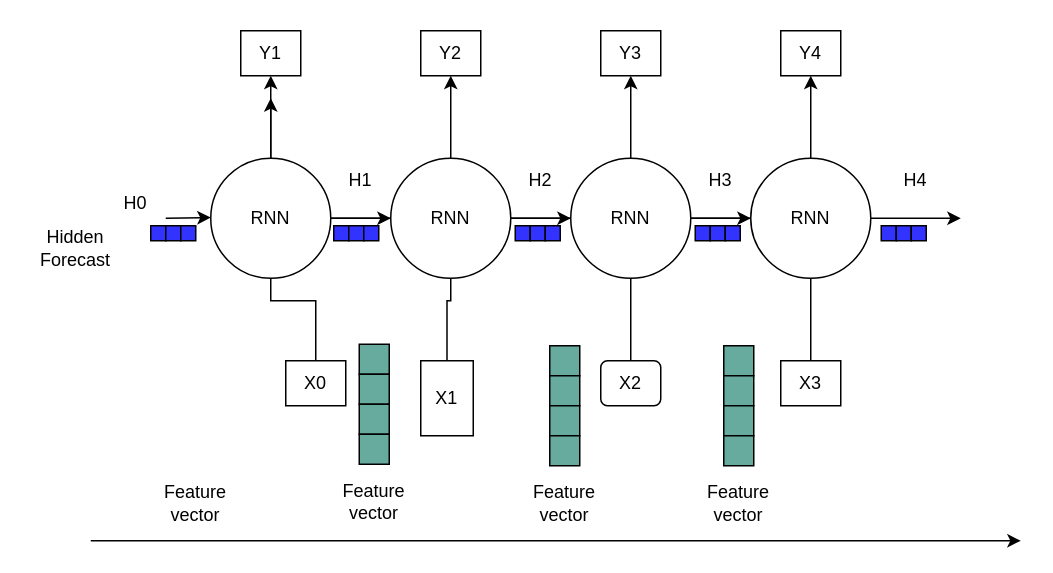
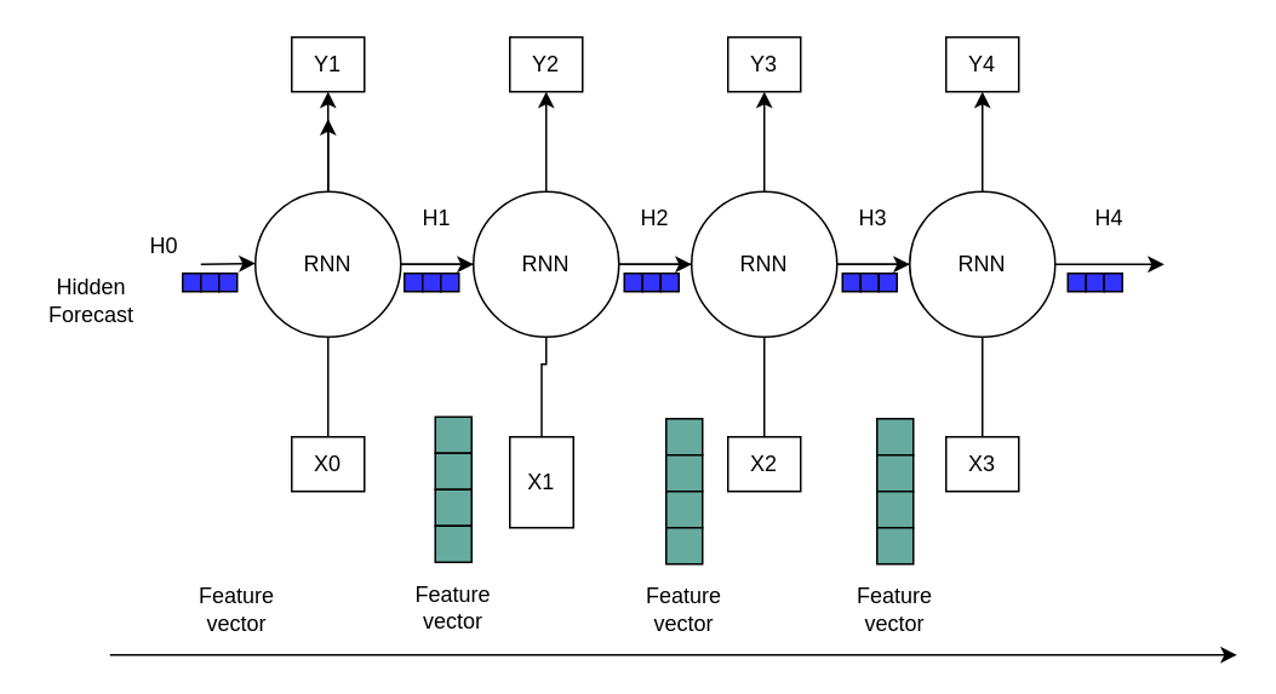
  <mxCell id="0" />
  <mxCell id="1" parent="0" />
  <mxCell id="2" value="" style="edgeStyle=orthogonalEdgeStyle;rounded=0;orthogonalLoop=1;jettySize=auto;html=1;fillColor=#3333FF;" edge="1" parent="1" source="5" target="8"><mxGeometry relative="1" as="geometry" /></mxCell>
  <mxCell id="3" value="" style="edgeStyle=orthogonalEdgeStyle;rounded=0;orthogonalLoop=1;jettySize=auto;html=1;" edge="1" parent="1" source="5"><mxGeometry relative="1" as="geometry"><mxPoint x="180" y="65" as="targetPoint" /></mxGeometry></mxCell>
  <mxCell id="4" value="" style="edgeStyle=orthogonalEdgeStyle;rounded=0;orthogonalLoop=1;jettySize=auto;html=1;" edge="1" parent="1" source="5" target="14"><mxGeometry relative="1" as="geometry" /></mxCell>
  <mxCell id="5" value="" style="rounded=0;whiteSpace=wrap;html=1;" vertex="1" parent="1"><mxGeometry x="160" y="130" width="40" height="30" as="geometry" /></mxCell>
  <mxCell id="6" value="" style="edgeStyle=orthogonalEdgeStyle;rounded=0;orthogonalLoop=1;jettySize=auto;html=1;fillColor=#3333FF;" edge="1" parent="1" source="8" target="11"><mxGeometry relative="1" as="geometry" /></mxCell>
  <mxCell id="7" value="" style="edgeStyle=orthogonalEdgeStyle;rounded=0;orthogonalLoop=1;jettySize=auto;html=1;" edge="1" parent="1" source="8" target="15"><mxGeometry relative="1" as="geometry" /></mxCell>
  <mxCell id="8" value="" style="rounded=0;whiteSpace=wrap;html=1;" vertex="1" parent="1"><mxGeometry x="280" y="130" width="40" height="30" as="geometry" /></mxCell>
  <mxCell id="9" value="" style="edgeStyle=orthogonalEdgeStyle;rounded=0;orthogonalLoop=1;jettySize=auto;html=1;fillColor=#3333FF;" edge="1" parent="1" source="11" target="13"><mxGeometry relative="1" as="geometry" /></mxCell>
  <mxCell id="10" value="" style="edgeStyle=orthogonalEdgeStyle;rounded=0;orthogonalLoop=1;jettySize=auto;html=1;" edge="1" parent="1" source="11" target="16"><mxGeometry relative="1" as="geometry" /></mxCell>
  <mxCell id="11" value="" style="rounded=0;whiteSpace=wrap;html=1;" vertex="1" parent="1"><mxGeometry x="400" y="130" width="40" height="30" as="geometry" /></mxCell>
  <mxCell id="12" value="" style="edgeStyle=orthogonalEdgeStyle;rounded=0;orthogonalLoop=1;jettySize=auto;html=1;" edge="1" parent="1" source="13" target="17"><mxGeometry relative="1" as="geometry" /></mxCell>
  <mxCell id="13" value="" style="rounded=0;whiteSpace=wrap;html=1;" vertex="1" parent="1"><mxGeometry x="520" y="130" width="40" height="30" as="geometry" /></mxCell>
  <mxCell id="14" value="Y1" style="rounded=0;whiteSpace=wrap;html=1;" vertex="1" parent="1"><mxGeometry x="160" y="20" width="40" height="30" as="geometry" /></mxCell>
  <mxCell id="15" value="Y2" style="rounded=0;whiteSpace=wrap;html=1;" vertex="1" parent="1"><mxGeometry x="280" y="20" width="40" height="30" as="geometry" /></mxCell>
  <mxCell id="16" value="Y3" style="rounded=0;whiteSpace=wrap;html=1;" vertex="1" parent="1"><mxGeometry x="400" y="20" width="40" height="30" as="geometry" /></mxCell>
  <mxCell id="17" value="Y4" style="rounded=0;whiteSpace=wrap;html=1;" vertex="1" parent="1"><mxGeometry x="520" y="20" width="40" height="30" as="geometry" /></mxCell>
  <mxCell id="18" style="edgeStyle=orthogonalEdgeStyle;rounded=0;orthogonalLoop=1;jettySize=auto;html=1;exitX=0.5;exitY=0;exitDx=0;exitDy=0;entryX=0.5;entryY=1;entryDx=0;entryDy=0;" edge="1" parent="1" source="19" target="5"><mxGeometry relative="1" as="geometry" /></mxCell>
- <mxCell id="19" value="X0" style="rounded=0;whiteSpace=wrap;html=1;glass=0;" vertex="1" parent="1"><mxGeometry x="190" y="240" width="40" height="30" as="geometry" /></mxCell>
+ <mxCell id="19" value="X0" style="rounded=0;whiteSpace=wrap;html=1;glass=0;" vertex="1" parent="1"><mxGeometry x="160" y="240" width="40" height="30" as="geometry" /></mxCell>
  <mxCell id="20" style="edgeStyle=orthogonalEdgeStyle;rounded=0;orthogonalLoop=1;jettySize=auto;html=1;exitX=0.5;exitY=0;exitDx=0;exitDy=0;entryX=0.5;entryY=1;entryDx=0;entryDy=0;" edge="1" parent="1" source="21" target="8"><mxGeometry relative="1" as="geometry" /></mxCell>
  <mxCell id="21" value="X1" style="rounded=0;whiteSpace=wrap;html=1;" vertex="1" parent="1"><mxGeometry x="280" y="240" width="35" height="50" as="geometry" /></mxCell>
  <mxCell id="22" style="edgeStyle=orthogonalEdgeStyle;rounded=0;orthogonalLoop=1;jettySize=auto;html=1;exitX=0.5;exitY=0;exitDx=0;exitDy=0;entryX=0.5;entryY=1;entryDx=0;entryDy=0;" edge="1" parent="1" source="23" target="11"><mxGeometry relative="1" as="geometry" /></mxCell>
- <mxCell id="23" value="X2" style="whiteSpace=wrap;html=1;rounded=1;" vertex="1" parent="1"><mxGeometry x="400" y="240" width="40" height="30" as="geometry" /></mxCell>
+ <mxCell id="23" value="X2" style="rounded=0;whiteSpace=wrap;html=1;" vertex="1" parent="1"><mxGeometry x="400" y="240" width="40" height="30" as="geometry" /></mxCell>
  <mxCell id="24" style="edgeStyle=orthogonalEdgeStyle;rounded=0;orthogonalLoop=1;jettySize=auto;html=1;exitX=0.5;exitY=0;exitDx=0;exitDy=0;entryX=0.5;entryY=1;entryDx=0;entryDy=0;" edge="1" parent="1" source="25" target="13"><mxGeometry relative="1" as="geometry" /></mxCell>
  <mxCell id="25" value="X3" style="rounded=0;whiteSpace=wrap;html=1;" vertex="1" parent="1"><mxGeometry x="520" y="240" width="40" height="30" as="geometry" /></mxCell>
  <mxCell id="26" style="edgeStyle=orthogonalEdgeStyle;rounded=0;orthogonalLoop=1;jettySize=auto;html=1;exitX=1;exitY=0.5;exitDx=0;exitDy=0;fillColor=#3333FF;" edge="1" parent="1" source="27"><mxGeometry relative="1" as="geometry"><mxPoint x="260" y="145" as="targetPoint" /></mxGeometry></mxCell>
  <mxCell id="27" value="RNN" style="ellipse;whiteSpace=wrap;html=1;aspect=fixed;" vertex="1" parent="1"><mxGeometry x="140" y="105" width="80" height="80" as="geometry" /></mxCell>
  <mxCell id="28" style="edgeStyle=orthogonalEdgeStyle;rounded=0;orthogonalLoop=1;jettySize=auto;html=1;exitX=1;exitY=0.5;exitDx=0;exitDy=0;entryX=0;entryY=0.5;entryDx=0;entryDy=0;fillColor=#3333FF;" edge="1" parent="1" source="29" target="31"><mxGeometry relative="1" as="geometry" /></mxCell>
  <mxCell id="29" value="RNN" style="ellipse;whiteSpace=wrap;html=1;aspect=fixed;" vertex="1" parent="1"><mxGeometry x="260" y="105" width="80" height="80" as="geometry" /></mxCell>
  <mxCell id="30" style="edgeStyle=orthogonalEdgeStyle;rounded=0;orthogonalLoop=1;jettySize=auto;html=1;exitX=1;exitY=0.5;exitDx=0;exitDy=0;fillColor=#3333FF;" edge="1" parent="1" source="31"><mxGeometry relative="1" as="geometry"><mxPoint x="500" y="145" as="targetPoint" /></mxGeometry></mxCell>
  <mxCell id="31" value="RNN" style="ellipse;whiteSpace=wrap;html=1;aspect=fixed;" vertex="1" parent="1"><mxGeometry x="380" y="105" width="80" height="80" as="geometry" /></mxCell>
  <mxCell id="32" value="RNN" style="ellipse;whiteSpace=wrap;html=1;aspect=fixed;" vertex="1" parent="1"><mxGeometry x="500" y="105" width="80" height="80" as="geometry" /></mxCell>
  <mxCell id="33" value="" style="endArrow=classic;html=1;rounded=0;exitX=1;exitY=0.5;exitDx=0;exitDy=0;fillColor=#3333FF;" edge="1" parent="1" source="32"><mxGeometry width="50" height="50" relative="1" as="geometry"><mxPoint x="580" y="150" as="sourcePoint" /><mxPoint x="640" y="145" as="targetPoint" /></mxGeometry></mxCell>
  <mxCell id="34" value="H1" style="text;html=1;align=center;verticalAlign=middle;whiteSpace=wrap;rounded=0;" vertex="1" parent="1"><mxGeometry x="210" y="105" width="60" height="30" as="geometry" /></mxCell>
  <mxCell id="35" value="H2" style="text;html=1;align=center;verticalAlign=middle;whiteSpace=wrap;rounded=0;" vertex="1" parent="1"><mxGeometry x="330" y="105" width="60" height="30" as="geometry" /></mxCell>
  <mxCell id="36" value="H3" style="text;html=1;align=center;verticalAlign=middle;whiteSpace=wrap;rounded=0;" vertex="1" parent="1"><mxGeometry x="450" y="105" width="60" height="30" as="geometry" /></mxCell>
  <mxCell id="37" value="H4" style="text;html=1;align=center;verticalAlign=middle;whiteSpace=wrap;rounded=0;" vertex="1" parent="1"><mxGeometry x="580" y="105" width="60" height="30" as="geometry" /></mxCell>
  <mxCell id="38" value="H0" style="text;html=1;align=center;verticalAlign=middle;whiteSpace=wrap;rounded=0;" vertex="1" parent="1"><mxGeometry x="60" y="120" width="60" height="30" as="geometry" /></mxCell>
  <mxCell id="39" value="" style="endArrow=classic;html=1;rounded=0;fillColor=#3333FF;" edge="1" parent="1"><mxGeometry width="50" height="50" relative="1" as="geometry"><mxPoint x="110" y="145" as="sourcePoint" /><mxPoint x="140" y="144.5" as="targetPoint" /></mxGeometry></mxCell>
  <mxCell id="40" value="" style="endArrow=classic;html=1;rounded=0;" edge="1" parent="1"><mxGeometry width="50" height="50" relative="1" as="geometry"><mxPoint x="60" y="360" as="sourcePoint" /><mxPoint x="680" y="360" as="targetPoint" /></mxGeometry></mxCell>
  <mxCell id="41" value="Feature vector" style="text;html=1;align=center;verticalAlign=middle;whiteSpace=wrap;rounded=0;" vertex="1" parent="1"><mxGeometry x="100" y="320" width="60" height="30" as="geometry" /></mxCell>
  <mxCell id="42" value="" style="whiteSpace=wrap;html=1;aspect=fixed;fillColor=#67AB9F;" vertex="1" parent="1"><mxGeometry x="239" y="229" width="20" height="20" as="geometry" /></mxCell>
  <mxCell id="43" value="" style="whiteSpace=wrap;html=1;aspect=fixed;fillColor=#67AB9F;" vertex="1" parent="1"><mxGeometry x="239" y="249" width="20" height="20" as="geometry" /></mxCell>
  <mxCell id="44" value="" style="whiteSpace=wrap;html=1;aspect=fixed;fillColor=#67AB9F;" vertex="1" parent="1"><mxGeometry x="239" y="269" width="20" height="20" as="geometry" /></mxCell>
  <mxCell id="45" value="" style="whiteSpace=wrap;html=1;aspect=fixed;fillColor=#67AB9F;" vertex="1" parent="1"><mxGeometry x="239" y="289" width="20" height="20" as="geometry" /></mxCell>
  <mxCell id="46" value="Feature vector" style="text;html=1;align=center;verticalAlign=middle;whiteSpace=wrap;rounded=0;" vertex="1" parent="1"><mxGeometry x="219" y="319" width="60" height="30" as="geometry" /></mxCell>
  <mxCell id="47" value="" style="whiteSpace=wrap;html=1;aspect=fixed;fillColor=#67AB9F;" vertex="1" parent="1"><mxGeometry x="366" y="230" width="20" height="20" as="geometry" /></mxCell>
  <mxCell id="48" value="" style="whiteSpace=wrap;html=1;aspect=fixed;fillColor=#67AB9F;" vertex="1" parent="1"><mxGeometry x="366" y="250" width="20" height="20" as="geometry" /></mxCell>
  <mxCell id="49" value="" style="whiteSpace=wrap;html=1;aspect=fixed;fillColor=#67AB9F;" vertex="1" parent="1"><mxGeometry x="366" y="270" width="20" height="20" as="geometry" /></mxCell>
  <mxCell id="50" value="" style="whiteSpace=wrap;html=1;aspect=fixed;fillColor=#67AB9F;" vertex="1" parent="1"><mxGeometry x="366" y="290" width="20" height="20" as="geometry" /></mxCell>
  <mxCell id="51" value="Feature vector" style="text;html=1;align=center;verticalAlign=middle;whiteSpace=wrap;rounded=0;" vertex="1" parent="1"><mxGeometry x="346" y="320" width="60" height="30" as="geometry" /></mxCell>
  <mxCell id="52" value="" style="whiteSpace=wrap;html=1;aspect=fixed;fillColor=#67AB9F;" vertex="1" parent="1"><mxGeometry x="482" y="230" width="20" height="20" as="geometry" /></mxCell>
  <mxCell id="53" value="" style="whiteSpace=wrap;html=1;aspect=fixed;fillColor=#67AB9F;" vertex="1" parent="1"><mxGeometry x="482" y="250" width="20" height="20" as="geometry" /></mxCell>
  <mxCell id="54" value="" style="whiteSpace=wrap;html=1;aspect=fixed;fillColor=#67AB9F;" vertex="1" parent="1"><mxGeometry x="482" y="270" width="20" height="20" as="geometry" /></mxCell>
  <mxCell id="55" value="" style="whiteSpace=wrap;html=1;aspect=fixed;fillColor=#67AB9F;" vertex="1" parent="1"><mxGeometry x="482" y="290" width="20" height="20" as="geometry" /></mxCell>
  <mxCell id="56" value="Feature vector" style="text;html=1;align=center;verticalAlign=middle;whiteSpace=wrap;rounded=0;" vertex="1" parent="1"><mxGeometry x="462" y="320" width="60" height="30" as="geometry" /></mxCell>
  <mxCell id="57" value="" style="group;fillColor=#3333FF;" vertex="1" connectable="0" parent="1"><mxGeometry x="100" y="150" width="30" height="10" as="geometry" /></mxCell>
  <mxCell id="58" value="" style="whiteSpace=wrap;html=1;aspect=fixed;fillColor=#3333FF;" vertex="1" parent="57"><mxGeometry width="10" height="10" as="geometry" /></mxCell>
  <mxCell id="59" value="" style="whiteSpace=wrap;html=1;aspect=fixed;fillColor=#3333FF;" vertex="1" parent="57"><mxGeometry x="10" width="10" height="10" as="geometry" /></mxCell>
  <mxCell id="60" value="" style="whiteSpace=wrap;html=1;aspect=fixed;fillColor=#3333FF;" vertex="1" parent="57"><mxGeometry x="20" width="10" height="10" as="geometry" /></mxCell>
  <mxCell id="61" value="" style="group;fillColor=#3333FF;" vertex="1" connectable="0" parent="1"><mxGeometry x="222" y="150" width="30" height="10" as="geometry" /></mxCell>
  <mxCell id="62" value="" style="whiteSpace=wrap;html=1;aspect=fixed;fillColor=#3333FF;" vertex="1" parent="61"><mxGeometry width="10" height="10" as="geometry" /></mxCell>
  <mxCell id="63" value="" style="whiteSpace=wrap;html=1;aspect=fixed;fillColor=#3333FF;" vertex="1" parent="61"><mxGeometry x="10" width="10" height="10" as="geometry" /></mxCell>
  <mxCell id="64" value="" style="whiteSpace=wrap;html=1;aspect=fixed;fillColor=#3333FF;" vertex="1" parent="61"><mxGeometry x="20" width="10" height="10" as="geometry" /></mxCell>
  <mxCell id="65" value="" style="group;fillColor=#3333FF;" vertex="1" connectable="0" parent="1"><mxGeometry x="343" y="150" width="30" height="10" as="geometry" /></mxCell>
  <mxCell id="66" value="" style="whiteSpace=wrap;html=1;aspect=fixed;fillColor=#3333FF;" vertex="1" parent="65"><mxGeometry width="10" height="10" as="geometry" /></mxCell>
  <mxCell id="67" value="" style="whiteSpace=wrap;html=1;aspect=fixed;fillColor=#3333FF;" vertex="1" parent="65"><mxGeometry x="10" width="10" height="10" as="geometry" /></mxCell>
  <mxCell id="68" value="" style="whiteSpace=wrap;html=1;aspect=fixed;fillColor=#3333FF;" vertex="1" parent="65"><mxGeometry x="20" width="10" height="10" as="geometry" /></mxCell>
  <mxCell id="69" value="" style="group;fillColor=#3333FF;" vertex="1" connectable="0" parent="1"><mxGeometry x="463" y="150" width="30" height="10" as="geometry" /></mxCell>
  <mxCell id="70" value="" style="whiteSpace=wrap;html=1;aspect=fixed;fillColor=#3333FF;" vertex="1" parent="69"><mxGeometry width="10" height="10" as="geometry" /></mxCell>
  <mxCell id="71" value="" style="whiteSpace=wrap;html=1;aspect=fixed;fillColor=#3333FF;" vertex="1" parent="69"><mxGeometry x="10" width="10" height="10" as="geometry" /></mxCell>
  <mxCell id="72" value="" style="whiteSpace=wrap;html=1;aspect=fixed;fillColor=#3333FF;" vertex="1" parent="69"><mxGeometry x="20" width="10" height="10" as="geometry" /></mxCell>
  <mxCell id="73" value="" style="group;fillColor=#3333FF;" vertex="1" connectable="0" parent="1"><mxGeometry x="587" y="150" width="30" height="10" as="geometry" /></mxCell>
  <mxCell id="74" value="" style="whiteSpace=wrap;html=1;aspect=fixed;fillColor=#3333FF;" vertex="1" parent="73"><mxGeometry width="10" height="10" as="geometry" /></mxCell>
  <mxCell id="75" value="" style="whiteSpace=wrap;html=1;aspect=fixed;fillColor=#3333FF;" vertex="1" parent="73"><mxGeometry x="10" width="10" height="10" as="geometry" /></mxCell>
  <mxCell id="76" value="" style="whiteSpace=wrap;html=1;aspect=fixed;fillColor=#3333FF;" vertex="1" parent="73"><mxGeometry x="20" width="10" height="10" as="geometry" /></mxCell>
  <mxCell id="77" value="Hidden Forecast" style="text;html=1;align=center;verticalAlign=middle;whiteSpace=wrap;rounded=0;" vertex="1" parent="1"><mxGeometry x="20" y="150" width="60" height="30" as="geometry" /></mxCell>
